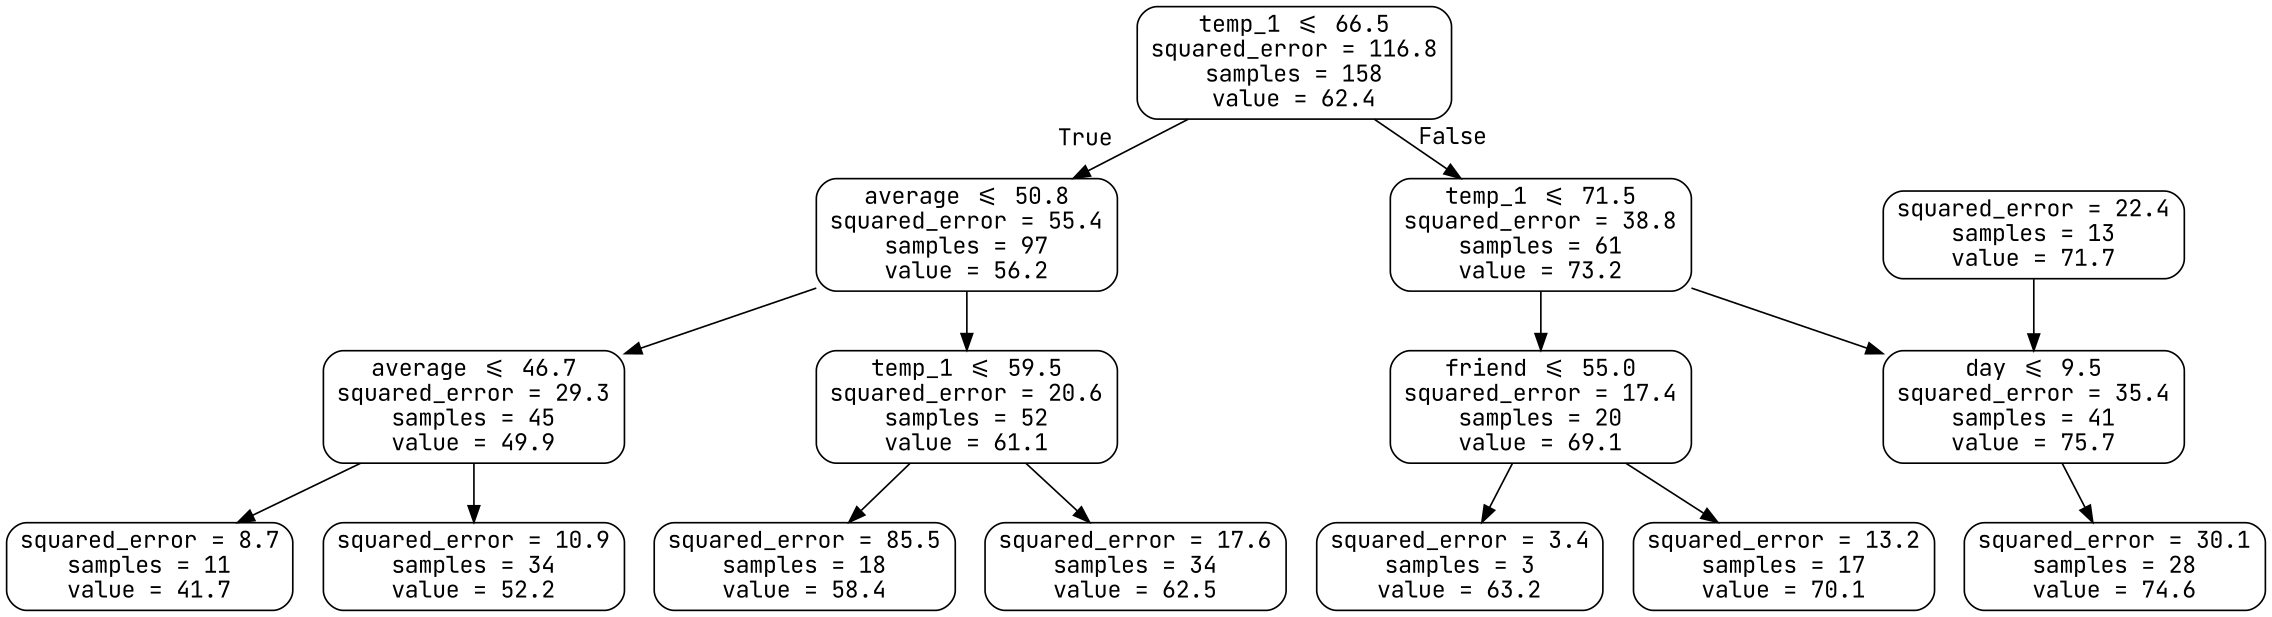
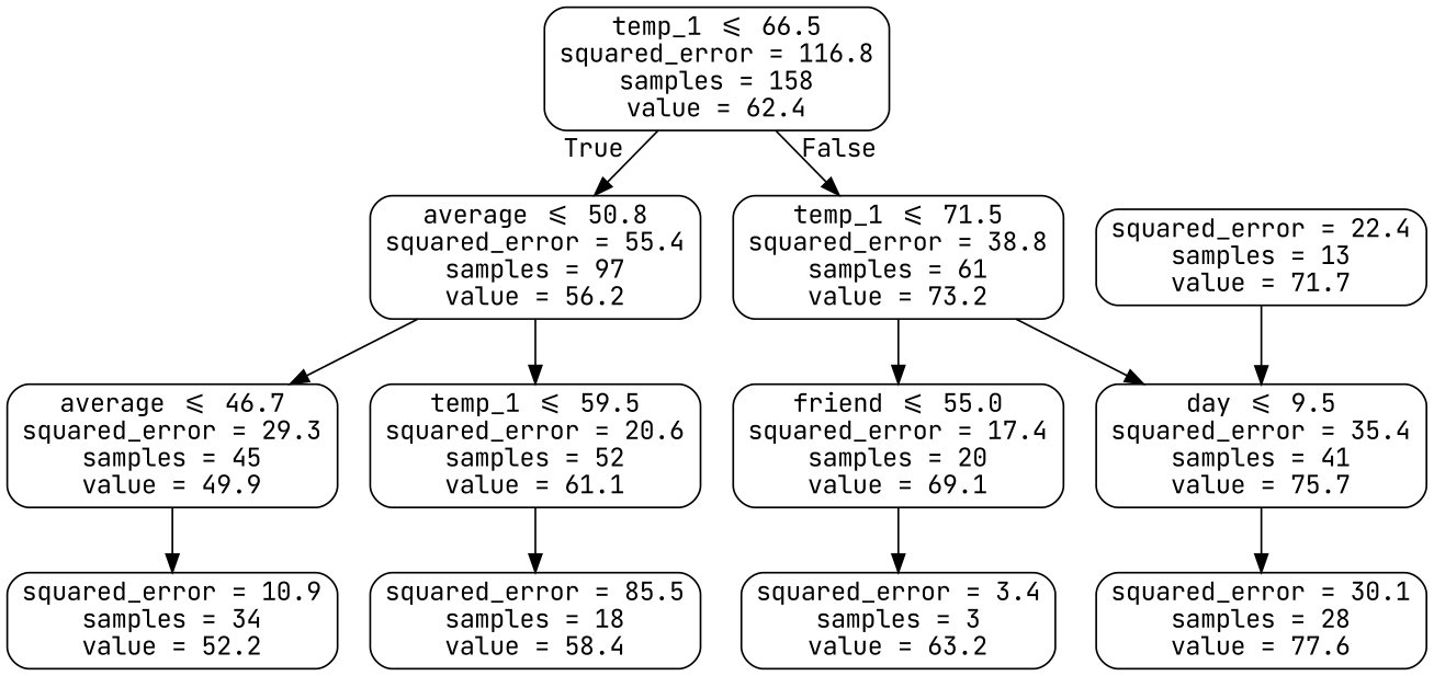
  digraph {
    fontname="JetBrains Mono"
    node [color=black fontname="JetBrains Mono" shape=box style=rounded]
    edge [fontname="JetBrains Mono"]
    n1 [label="temp_1 <= 66.5\nsquared_error = 116.8\nsamples = 158\nvalue = 62.4"]
    n2 [label="average <= 50.8\nsquared_error = 55.4\nsamples = 97\nvalue = 56.2"]
    n3 [label="temp_1 <= 71.5\nsquared_error = 38.8\nsamples = 61\nvalue = 73.2"]
    n4 [label="average <= 46.7\nsquared_error = 29.3\nsamples = 45\nvalue = 49.9"]
    n5 [label="temp_1 <= 59.5\nsquared_error = 20.6\nsamples = 52\nvalue = 61.1"]
    n6 [label="friend <= 55.0\nsquared_error = 17.4\nsamples = 20\nvalue = 69.1"]
    n7 [label="day <= 9.5\nsquared_error = 35.4\nsamples = 41\nvalue = 75.7"]
-   n8 [label="squared_error = 8.7\nsamples = 11\nvalue = 41.7"]
    n9 [label="squared_error = 10.9\nsamples = 34\nvalue = 52.2"]
    n10 [label="squared_error = 85.5\nsamples = 18\nvalue = 58.4"]
-   n11 [label="squared_error = 17.6\nsamples = 34\nvalue = 62.5"]
    n12 [label="squared_error = 3.4\nsamples = 3\nvalue = 63.2"]
-   n13 [label="squared_error = 13.2\nsamples = 17\nvalue = 70.1"]
-   n14 [label="squared_error = 30.1\nsamples = 28\nvalue = 74.6"]
+   n14 [label="squared_error = 30.1\nsamples = 28\nvalue = 77.6"]
    n15 [label="squared_error = 22.4\nsamples = 13\nvalue = 71.7"]
    n1 -> n2 [headlabel=True labelangle=45 labeldistance=2.5]
    n1 -> n3 [headlabel=False labelangle=-45 labeldistance=2.5]
    n2 -> n4
    n2 -> n5
    n3 -> n6
    n3 -> n7
-   n4 -> n8
    n4 -> n9
    n5 -> n10
-   n5 -> n11
    n6 -> n12
-   n6 -> n13
    n7 -> n14
    n15 -> n7
  }
